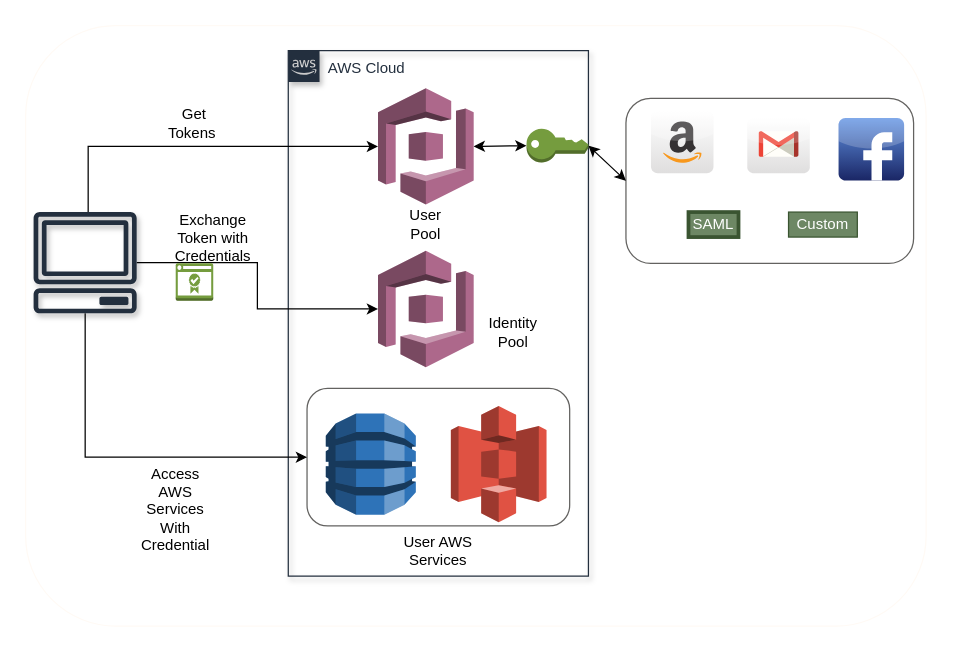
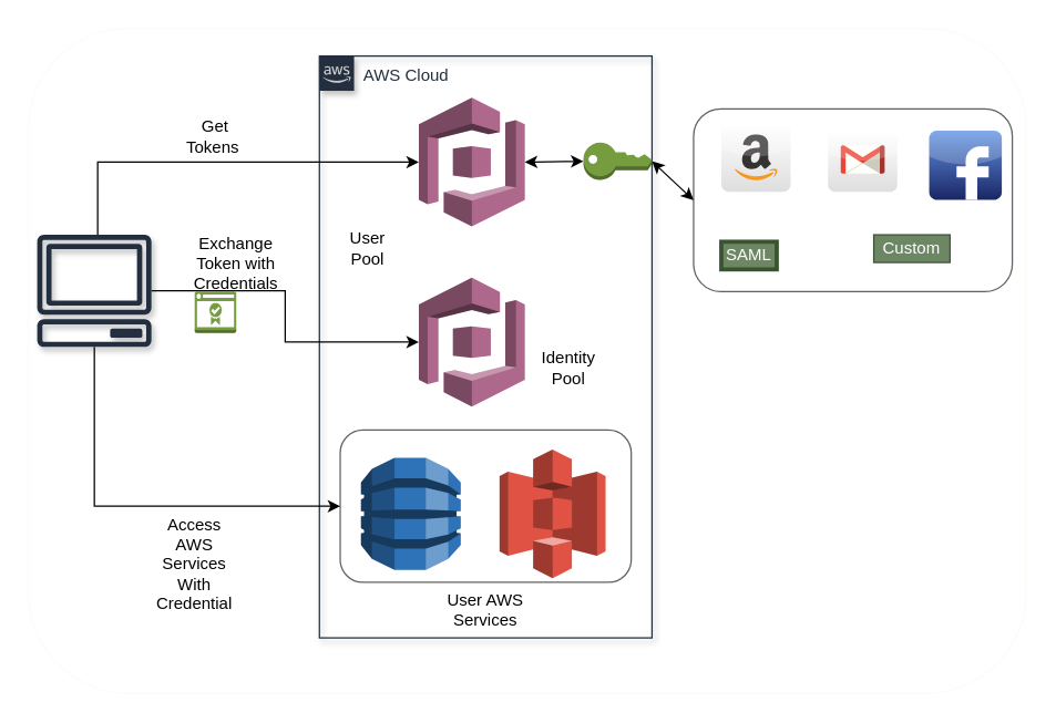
  <mxCell id="0" />
  <mxCell id="1" parent="0" />
  <mxCell id="2" value="" style="rounded=1;whiteSpace=wrap;html=1;shadow=0;strokeColor=#FFFAF5;strokeWidth=1;" parent="1" vertex="1"><mxGeometry x="20" y="20" width="720" height="480" as="geometry" /></mxCell>
  <mxCell id="3" value="" style="rounded=1;whiteSpace=wrap;html=1;shadow=0;strokeColor=#636260;strokeWidth=1;" vertex="1" parent="1"><mxGeometry x="500" y="78" width="230" height="132" as="geometry" /></mxCell>
  <mxCell id="4" value="AWS Cloud" style="points=[[0,0],[0.25,0],[0.5,0],[0.75,0],[1,0],[1,0.25],[1,0.5],[1,0.75],[1,1],[0.75,1],[0.5,1],[0.25,1],[0,1],[0,0.75],[0,0.5],[0,0.25]];outlineConnect=0;gradientColor=none;html=1;whiteSpace=wrap;fontSize=12;fontStyle=0;shape=mxgraph.aws4.group;grIcon=mxgraph.aws4.group_aws_cloud_alt;strokeColor=#232F3E;fillColor=none;verticalAlign=top;align=left;spacingLeft=30;fontColor=#232F3E;dashed=0;shadow=1;" parent="1" vertex="1"><mxGeometry x="230" y="40" width="240" height="420" as="geometry" /></mxCell>
  <mxCell id="5" value="" style="rounded=1;whiteSpace=wrap;html=1;shadow=0;strokeColor=#636260;strokeWidth=1;" vertex="1" parent="1"><mxGeometry x="245" y="310" width="210" height="110" as="geometry" /></mxCell>
  <mxCell id="6" value="" style="edgeStyle=orthogonalEdgeStyle;rounded=0;orthogonalLoop=1;jettySize=auto;html=1;" parent="1" source="9" target="12" edge="1"><mxGeometry relative="1" as="geometry"><mxPoint x="230" y="207" as="targetPoint" /></mxGeometry></mxCell>
  <mxCell id="7" style="edgeStyle=orthogonalEdgeStyle;rounded=0;orthogonalLoop=1;jettySize=auto;html=1;entryX=0;entryY=0.5;entryDx=0;entryDy=0;entryPerimeter=0;" edge="1" parent="1" source="9" target="11"><mxGeometry relative="1" as="geometry"><Array as="points"><mxPoint x="70" y="117" /></Array></mxGeometry></mxCell>
  <mxCell id="8" style="edgeStyle=orthogonalEdgeStyle;rounded=0;orthogonalLoop=1;jettySize=auto;html=1;entryX=0;entryY=0.5;entryDx=0;entryDy=0;" edge="1" parent="1" source="9" target="5"><mxGeometry relative="1" as="geometry"><Array as="points"><mxPoint x="68" y="365" /></Array></mxGeometry></mxCell>
  <mxCell id="9" value="" style="outlineConnect=0;fontColor=#232F3E;gradientColor=none;fillColor=#232F3E;strokeColor=none;dashed=0;verticalLabelPosition=bottom;verticalAlign=top;align=center;html=1;fontSize=12;fontStyle=0;aspect=fixed;pointerEvents=1;shape=mxgraph.aws4.client;shadow=1;" parent="1" vertex="1"><mxGeometry x="26" y="169" width="83.13" height="81" as="geometry" /></mxCell>
  <mxCell id="10" value="" style="outlineConnect=0;dashed=0;verticalLabelPosition=bottom;verticalAlign=top;align=center;html=1;shape=mxgraph.aws3.certificate_manager_2;fillColor=#759C3E;gradientColor=none;shadow=0;strokeColor=#636260;strokeWidth=1;" vertex="1" parent="1"><mxGeometry x="140" y="210" width="30" height="30" as="geometry" /></mxCell>
  <mxCell id="11" value="" style="outlineConnect=0;dashed=0;verticalLabelPosition=bottom;verticalAlign=top;align=center;html=1;shape=mxgraph.aws3.cognito;fillColor=#AD688B;gradientColor=none;shadow=0;strokeColor=#636260;strokeWidth=1;" vertex="1" parent="1"><mxGeometry x="301.75" y="70" width="76.5" height="93" as="geometry" /></mxCell>
  <mxCell id="12" value="" style="outlineConnect=0;dashed=0;verticalLabelPosition=bottom;verticalAlign=top;align=center;html=1;shape=mxgraph.aws3.cognito;fillColor=#AD688B;gradientColor=none;shadow=0;strokeColor=#636260;strokeWidth=1;" vertex="1" parent="1"><mxGeometry x="301.75" y="200" width="76.5" height="93" as="geometry" /></mxCell>
  <mxCell id="13" value="" style="outlineConnect=0;dashed=0;verticalLabelPosition=bottom;verticalAlign=top;align=center;html=1;shape=mxgraph.aws3.dynamo_db;fillColor=#2E73B8;gradientColor=none;shadow=0;strokeColor=#636260;strokeWidth=1;" vertex="1" parent="1"><mxGeometry x="260" y="330" width="72" height="81" as="geometry" /></mxCell>
  <mxCell id="14" value="" style="outlineConnect=0;dashed=0;verticalLabelPosition=bottom;verticalAlign=top;align=center;html=1;shape=mxgraph.aws3.s3;fillColor=#E05243;gradientColor=none;shadow=0;strokeColor=#636260;strokeWidth=1;" vertex="1" parent="1"><mxGeometry x="360" y="324" width="76.5" height="93" as="geometry" /></mxCell>
  <mxCell id="15" value="" style="dashed=0;outlineConnect=0;html=1;align=center;labelPosition=center;verticalLabelPosition=bottom;verticalAlign=top;shape=mxgraph.webicons.amazon;gradientColor=#DFDEDE;shadow=0;strokeColor=#636260;strokeWidth=1;" vertex="1" parent="1"><mxGeometry x="520" y="88" width="50" height="50" as="geometry" /></mxCell>
  <mxCell id="16" value="" style="dashed=0;outlineConnect=0;html=1;align=center;labelPosition=center;verticalLabelPosition=bottom;verticalAlign=top;shape=mxgraph.webicons.gmail;gradientColor=#DFDEDE;shadow=0;strokeColor=#636260;strokeWidth=1;" vertex="1" parent="1"><mxGeometry x="597" y="93.8" width="50" height="44.2" as="geometry" /></mxCell>
  <mxCell id="17" value="" style="dashed=0;outlineConnect=0;html=1;align=center;labelPosition=center;verticalLabelPosition=bottom;verticalAlign=top;shape=mxgraph.webicons.facebook;fillColor=#6294E4;gradientColor=#1A2665;shadow=0;strokeColor=#636260;strokeWidth=1;" vertex="1" parent="1"><mxGeometry x="670" y="93.8" width="52.4" height="50" as="geometry" /></mxCell>
  <mxCell id="18" value="" style="endArrow=classic;startArrow=classic;html=1;exitX=1;exitY=0.5;exitDx=0;exitDy=0;exitPerimeter=0;entryX=0;entryY=0.5;entryDx=0;entryDy=0;" edge="1" parent="1" source="22" target="3"><mxGeometry width="50" height="50" relative="1" as="geometry"><mxPoint x="580" y="280" as="sourcePoint" /><mxPoint x="630" y="230" as="targetPoint" /></mxGeometry></mxCell>
- <mxCell id="19" value="User Pool" style="text;html=1;strokeColor=none;fillColor=none;align=center;verticalAlign=middle;whiteSpace=wrap;rounded=0;shadow=0;" vertex="1" parent="1"><mxGeometry x="320" y="169" width="40" height="20" as="geometry" /></mxCell>
+ <mxCell id="19" value="User Pool" style="text;html=1;strokeColor=none;fillColor=none;align=center;verticalAlign=middle;whiteSpace=wrap;rounded=0;shadow=0;" vertex="1" parent="1"><mxGeometry x="245" y="169" width="40" height="20" as="geometry" /></mxCell>
  <mxCell id="20" value="Identity Pool" style="text;html=1;strokeColor=none;fillColor=none;align=center;verticalAlign=middle;whiteSpace=wrap;rounded=0;shadow=0;" vertex="1" parent="1"><mxGeometry x="390" y="255" width="40" height="20" as="geometry" /></mxCell>
  <mxCell id="21" value="User AWS Services" style="text;html=1;strokeColor=none;fillColor=none;align=center;verticalAlign=middle;whiteSpace=wrap;rounded=0;shadow=0;" vertex="1" parent="1"><mxGeometry x="310" y="430" width="80" height="20" as="geometry" /></mxCell>
  <mxCell id="22" value="" style="outlineConnect=0;dashed=0;verticalLabelPosition=bottom;verticalAlign=top;align=center;html=1;shape=mxgraph.aws3.add_on;fillColor=#759C3E;gradientColor=none;shadow=0;strokeColor=#636260;strokeWidth=1;" vertex="1" parent="1"><mxGeometry x="420.5" y="102.4" width="49.5" height="27" as="geometry" /></mxCell>
  <mxCell id="23" value="" style="endArrow=classic;startArrow=classic;html=1;exitX=1;exitY=0.5;exitDx=0;exitDy=0;exitPerimeter=0;entryX=0;entryY=0.5;entryDx=0;entryDy=0;" edge="1" parent="1" source="11" target="22"><mxGeometry width="50" height="50" relative="1" as="geometry"><mxPoint x="378.25" y="116.5" as="sourcePoint" /><mxPoint x="500" y="118" as="targetPoint" /></mxGeometry></mxCell>
- <mxCell id="24" value="SAML" style="text;html=1;strokeColor=#3A5431;fillColor=#6d8764;align=center;verticalAlign=middle;whiteSpace=wrap;rounded=0;shadow=0;strokeWidth=3;fontColor=#ffffff;" vertex="1" parent="1"><mxGeometry x="550" y="169" width="40" height="20" as="geometry" /></mxCell>
+ <mxCell id="24" value="SAML" style="text;html=1;strokeColor=#3A5431;fillColor=#6d8764;align=center;verticalAlign=middle;whiteSpace=wrap;rounded=0;shadow=0;strokeWidth=3;fontColor=#ffffff;" vertex="1" parent="1"><mxGeometry x="520" y="174" width="40" height="20" as="geometry" /></mxCell>
  <mxCell id="25" value="Custom" style="text;html=1;strokeColor=#3A5431;fillColor=#6d8764;align=center;verticalAlign=middle;whiteSpace=wrap;rounded=0;shadow=0;fontColor=#ffffff;" vertex="1" parent="1"><mxGeometry x="630" y="169" width="55" height="20" as="geometry" /></mxCell>
  <mxCell id="26" value="Access AWS Services With Credential" style="text;html=1;strokeColor=none;fillColor=none;align=center;verticalAlign=middle;whiteSpace=wrap;rounded=0;shadow=0;" vertex="1" parent="1"><mxGeometry x="120" y="397" width="40" height="20" as="geometry" /></mxCell>
  <mxCell id="27" value="Get Tokens&amp;nbsp;" style="text;html=1;strokeColor=none;fillColor=none;align=center;verticalAlign=middle;whiteSpace=wrap;rounded=0;shadow=0;" vertex="1" parent="1"><mxGeometry x="135" y="88" width="40" height="20" as="geometry" /></mxCell>
  <mxCell id="28" value="Exchange Token with Credentials" style="text;html=1;strokeColor=none;fillColor=none;align=center;verticalAlign=middle;whiteSpace=wrap;rounded=0;shadow=0;" vertex="1" parent="1"><mxGeometry x="150" y="180" width="40" height="20" as="geometry" /></mxCell>
